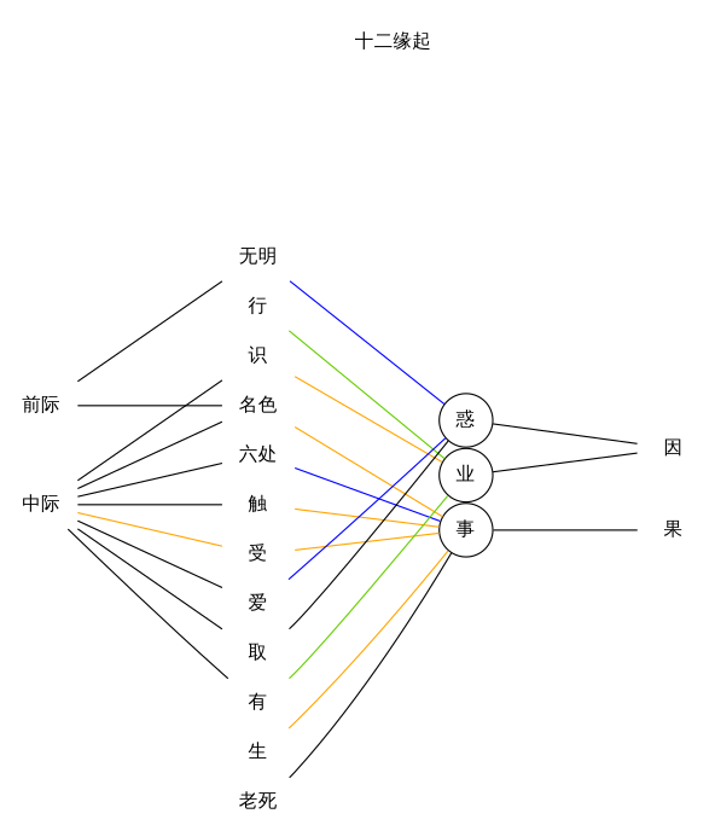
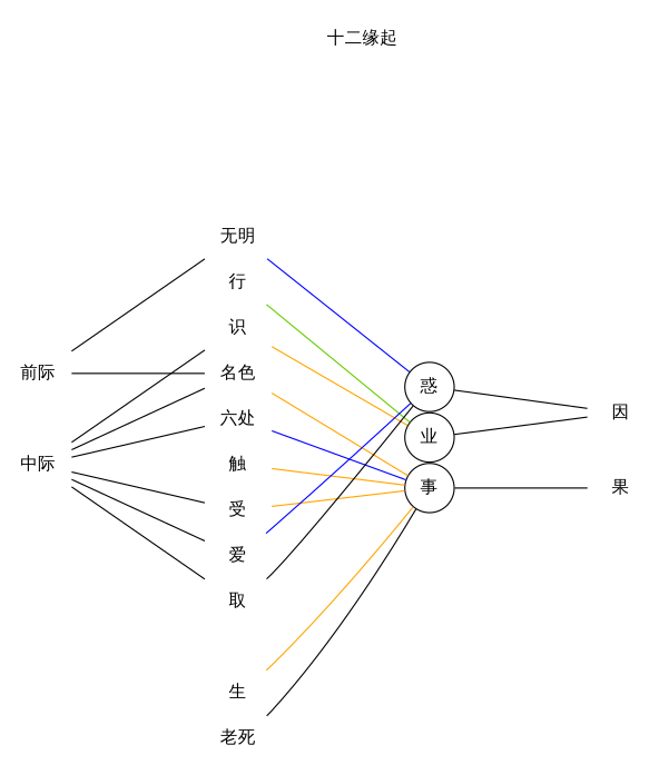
  graph {
    label="\n            十二缘起\l\n            \n            "
    labelloc=t
    nodesep=0.02
    rankdir=LR
    ranksep=1.5
    splines=true
    node [shape=none]
    "前际"
    "中际"
    "无明"
    "行"
    "识"
    "名色"
    "六处"
    "触"
    "受"
    "爱"
    "取"
-   "有"
    "生"
    "老死"
    "惑" [shape=circle]
    "业" [shape=circle]
    "事" [shape=circle]
    "因"
    "果"
    subgraph sub_1 {
      rank=same
      "前际"
      "中际"
    }
    subgraph sub_2 {
      rank=same
      "无明"
      "行"
    }
    subgraph sub_3 {
      rank=same
      "识"
      "名色"
      "六处"
      "触"
      "受"
      "爱"
      "取"
-     "有"
    }
    subgraph sub_4 {
      rank=same
      "生"
      "老死"
    }
    subgraph sub_5 {
      rank=same
      "惑"
      "业"
      "事"
    }
    "前际" -- "中际" [style=invis]
    "前际" -- "无明"
    "前际" -- "名色"
    "中际" -- "识"
    "中际" -- "名色"
    "中际" -- "六处"
-   "中际" -- "触"
-   "中际" -- "受" [color=orange]
+   "中际" -- "受"
    "中际" -- "爱"
    "中际" -- "取"
-   "中际" -- "有"
    "无明" -- "行" [style=invis]
    "无明" -- "惑" [color=blue]
    "行" -- "业" [color=chartreuse3]
    "识" -- "名色" [style=invis]
    "识" -- "业" [color=orange]
    "名色" -- "六处" [style=invis]
    "名色" -- "事" [color=orange]
    "六处" -- "触" [style=invis]
    "六处" -- "事" [color=blue]
    "触" -- "受" [style=invis]
    "触" -- "事" [color=orange]
    "受" -- "爱" [style=invis]
    "受" -- "事" [color=orange]
    "爱" -- "取" [style=invis]
    "爱" -- "惑" [color=blue]
-   "取" -- "有" [style=invis]
    "取" -- "惑" [color=black]
-   "有" -- "业" [color=chartreuse3]
    "生" -- "老死" [style=invis]
    "生" -- "事" [color=orange]
    "老死" -- "事" [color=black]
    "惑" -- "业" [style=invis]
    "惑" -- "因"
    "业" -- "事" [style=invis]
    "业" -- "因"
    "事" -- "果"
  }
